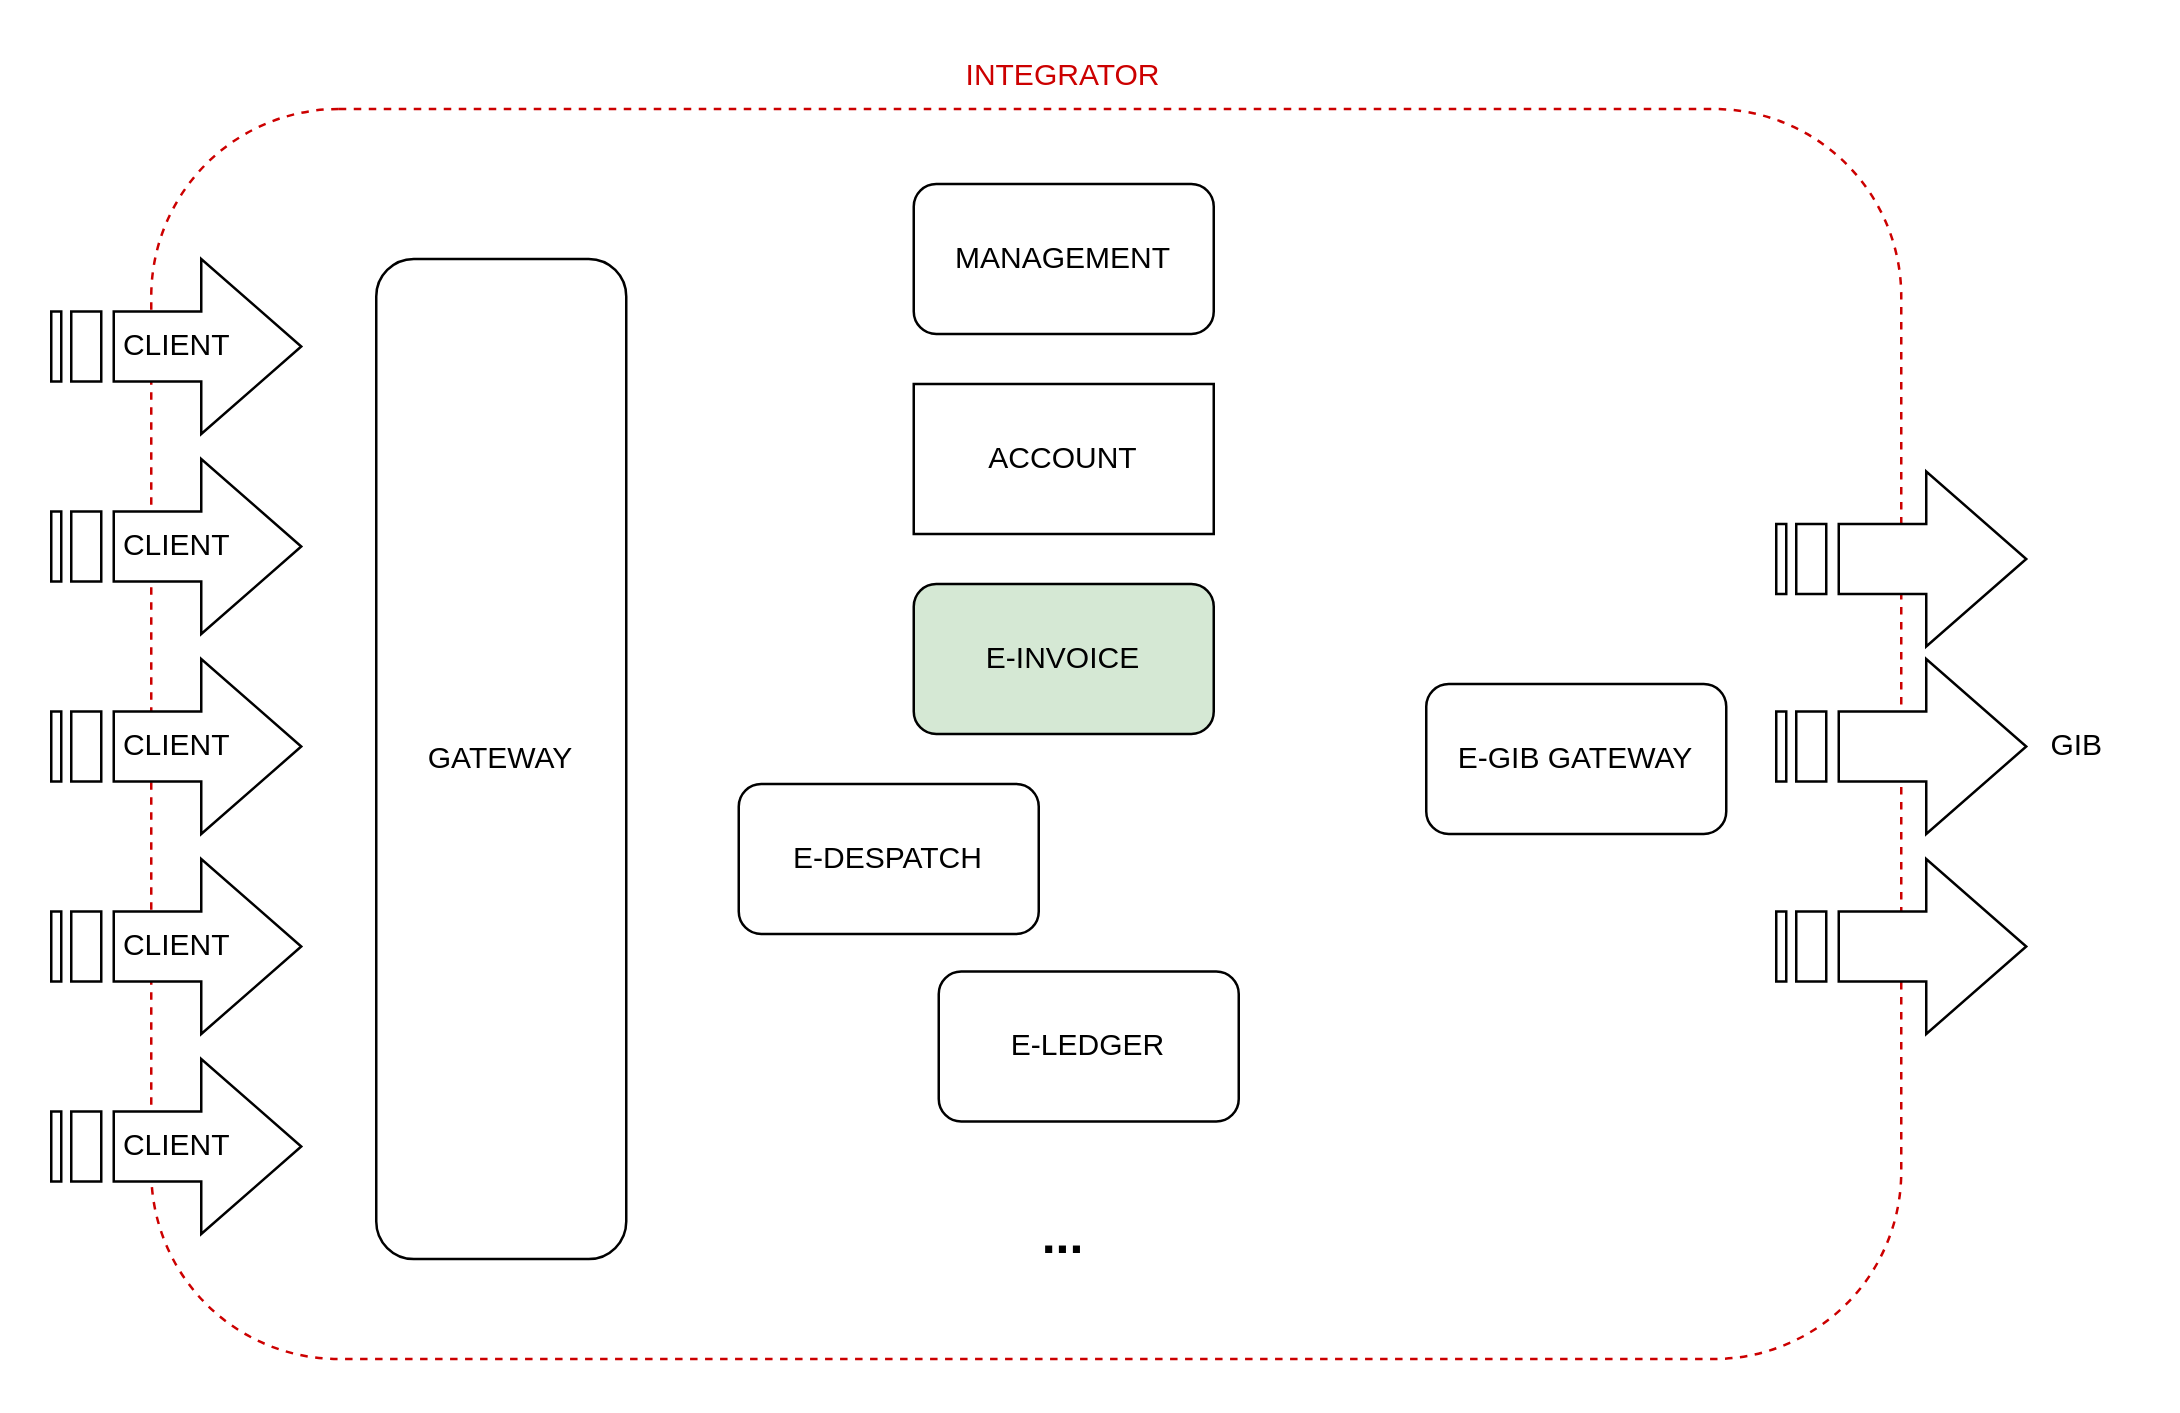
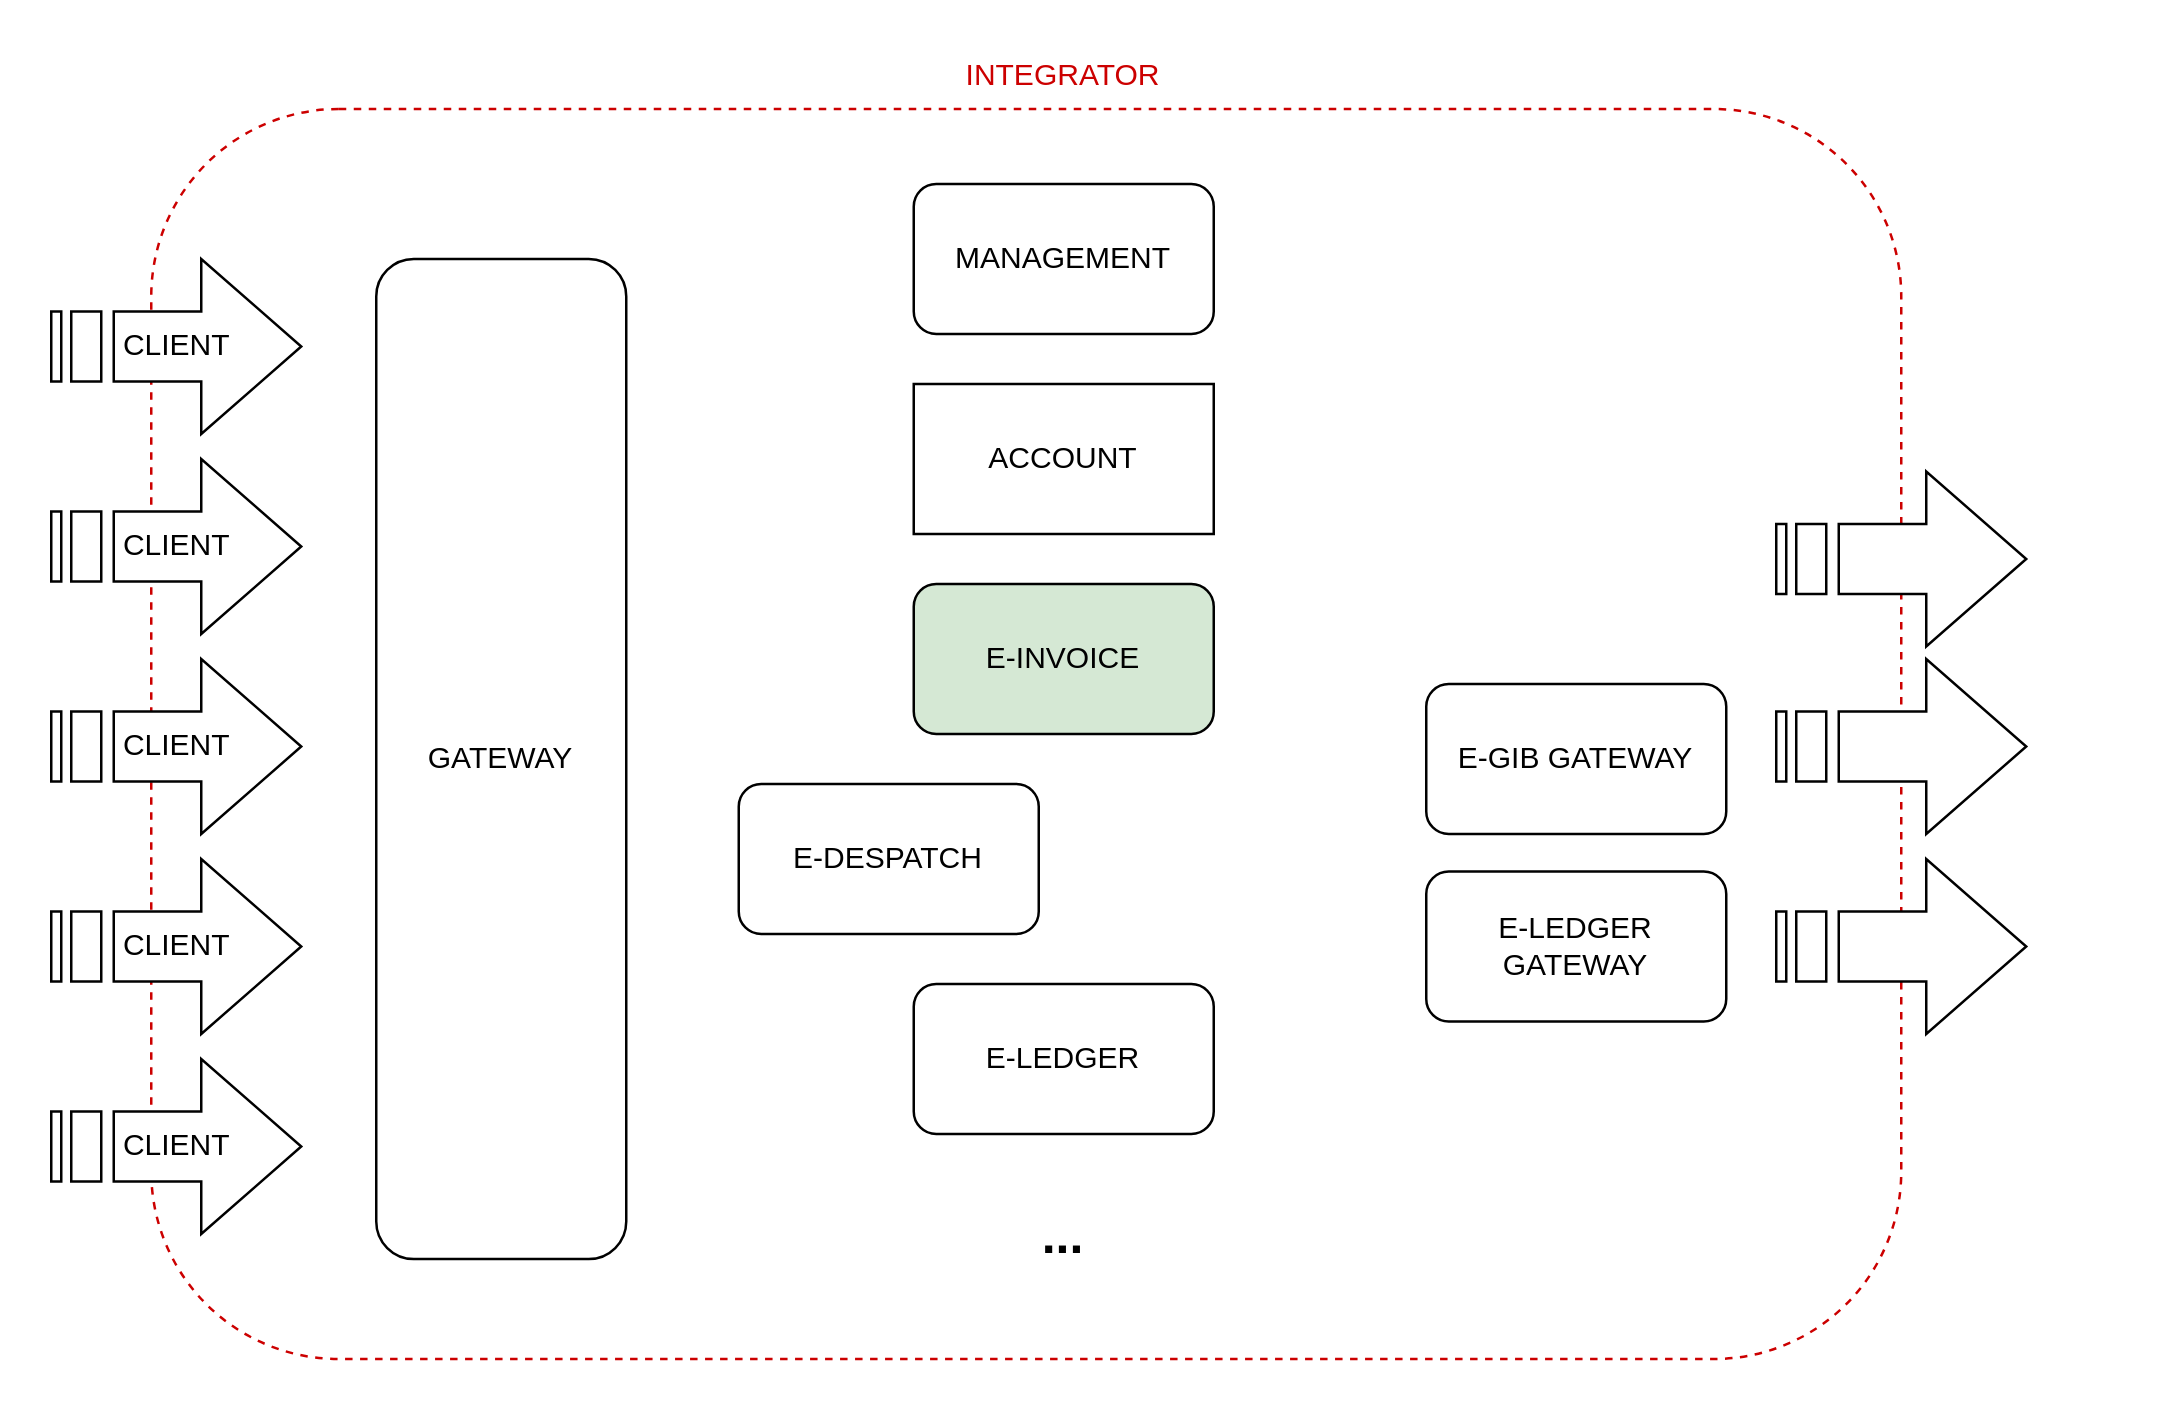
  <mxCell id="0" />
  <mxCell id="1" parent="0" />
  <mxCell id="2" value="" style="rounded=1;whiteSpace=wrap;html=1;fillColor=none;strokeColor=#CC0000;dashed=1;glass=0;" vertex="1" parent="1"><mxGeometry x="60" y="43" width="700" height="500" as="geometry" /></mxCell>
  <mxCell id="3" value="MANAGEMENT" style="rounded=1;whiteSpace=wrap;html=1;" vertex="1" parent="1"><mxGeometry x="365" y="73" width="120" height="60" as="geometry" /></mxCell>
  <mxCell id="4" value="INTEGRATOR" style="text;html=1;strokeColor=none;fillColor=none;align=center;verticalAlign=middle;whiteSpace=wrap;rounded=0;glass=0;dashed=1;fontColor=#CC0000;" vertex="1" parent="1"><mxGeometry x="405" y="20" width="40" height="20" as="geometry" /></mxCell>
  <mxCell id="5" value="E-INVOICE" style="rounded=1;whiteSpace=wrap;html=1;glass=0;fillColor=#d5e8d4;" vertex="1" parent="1"><mxGeometry x="365" y="233" width="120" height="60" as="geometry" /></mxCell>
  <mxCell id="6" value="E-DESPATCH" style="rounded=1;whiteSpace=wrap;html=1;glass=0;" vertex="1" parent="1"><mxGeometry x="295" y="313" width="120" height="60" as="geometry" /></mxCell>
- <mxCell id="7" value="E-LEDGER" style="rounded=1;whiteSpace=wrap;html=1;glass=0;" vertex="1" parent="1"><mxGeometry x="375" y="388" width="120" height="60" as="geometry" /></mxCell>
+ <mxCell id="7" value="E-LEDGER" style="rounded=1;whiteSpace=wrap;html=1;glass=0;" vertex="1" parent="1"><mxGeometry x="365" y="393" width="120" height="60" as="geometry" /></mxCell>
  <mxCell id="8" value="..." style="text;html=1;strokeColor=none;fillColor=none;align=center;verticalAlign=middle;whiteSpace=wrap;rounded=0;glass=0;fontColor=#000000;fontStyle=1;fontSize=20;" vertex="1" parent="1"><mxGeometry x="405" y="483" width="40" height="20" as="geometry" /></mxCell>
  <mxCell id="9" value="CLIENT" style="html=1;shadow=0;dashed=0;align=center;verticalAlign=middle;shape=mxgraph.arrows2.stripedArrow;dy=0.6;dx=40;notch=25;rounded=1;glass=0;fontColor=#000000;strokeColor=#000000;fillColor=#ffffff;" vertex="1" parent="1"><mxGeometry x="20" y="183" width="100" height="70" as="geometry" /></mxCell>
  <mxCell id="10" value="CLIENT" style="html=1;shadow=0;dashed=0;align=center;verticalAlign=middle;shape=mxgraph.arrows2.stripedArrow;dy=0.6;dx=40;notch=25;rounded=1;glass=0;fontColor=#000000;strokeColor=#000000;fillColor=#ffffff;" vertex="1" parent="1"><mxGeometry x="20" y="263" width="100" height="70" as="geometry" /></mxCell>
  <mxCell id="11" value="CLIENT" style="html=1;shadow=0;dashed=0;align=center;verticalAlign=middle;shape=mxgraph.arrows2.stripedArrow;dy=0.6;dx=40;notch=25;rounded=1;glass=0;fontColor=#000000;strokeColor=#000000;fillColor=#ffffff;" vertex="1" parent="1"><mxGeometry x="20" y="343" width="100" height="70" as="geometry" /></mxCell>
  <mxCell id="12" value="CLIENT" style="html=1;shadow=0;dashed=0;align=center;verticalAlign=middle;shape=mxgraph.arrows2.stripedArrow;dy=0.6;dx=40;notch=25;rounded=1;glass=0;fontColor=#000000;strokeColor=#000000;fillColor=#ffffff;" vertex="1" parent="1"><mxGeometry x="20" y="423" width="100" height="70" as="geometry" /></mxCell>
  <mxCell id="13" value="CLIENT" style="html=1;shadow=0;dashed=0;align=center;verticalAlign=middle;shape=mxgraph.arrows2.stripedArrow;dy=0.6;dx=40;notch=25;rounded=1;glass=0;fontColor=#000000;strokeColor=#000000;fillColor=#ffffff;" vertex="1" parent="1"><mxGeometry x="20" y="103" width="100" height="70" as="geometry" /></mxCell>
  <mxCell id="14" value="" style="html=1;shadow=0;dashed=0;align=center;verticalAlign=middle;shape=mxgraph.arrows2.stripedArrow;dy=0.6;dx=40;notch=25;rounded=1;glass=0;fontColor=#000000;strokeColor=#000000;fillColor=#ffffff;" vertex="1" parent="1"><mxGeometry x="710" y="263" width="100" height="70" as="geometry" /></mxCell>
- <mxCell id="15" value="GIB" style="text;html=1;align=center;verticalAlign=middle;resizable=0;points=[];autosize=1;strokeColor=none;fontColor=#000000;" vertex="1" parent="1"><mxGeometry x="810" y="288" width="40" height="20" as="geometry" /></mxCell>
  <mxCell id="16" value="ACCOUNT" style="whiteSpace=wrap;html=1;rounded=0;" vertex="1" parent="1"><mxGeometry x="365" y="153" width="120" height="60" as="geometry" /></mxCell>
  <mxCell id="17" value="GATEWAY" style="rounded=1;whiteSpace=wrap;html=1;glass=0;" vertex="1" parent="1"><mxGeometry x="150" y="103" width="100" height="400" as="geometry" /></mxCell>
  <mxCell id="18" value="E-GIB GATEWAY" style="rounded=1;whiteSpace=wrap;html=1;glass=0;" vertex="1" parent="1"><mxGeometry x="570" y="273" width="120" height="60" as="geometry" /></mxCell>
+ <mxCell id="19" value="E-LEDGER GATEWAY" style="rounded=1;whiteSpace=wrap;html=1;glass=0;" vertex="1" parent="1"><mxGeometry x="570" y="348" width="120" height="60" as="geometry" /></mxCell>
  <mxCell id="20" value="" style="html=1;shadow=0;dashed=0;align=center;verticalAlign=middle;shape=mxgraph.arrows2.stripedArrow;dy=0.6;dx=40;notch=25;rounded=1;glass=0;fontColor=#000000;strokeColor=#000000;fillColor=#ffffff;" vertex="1" parent="1"><mxGeometry x="710" y="188" width="100" height="70" as="geometry" /></mxCell>
  <mxCell id="21" value="" style="html=1;shadow=0;dashed=0;align=center;verticalAlign=middle;shape=mxgraph.arrows2.stripedArrow;dy=0.6;dx=40;notch=25;rounded=1;glass=0;fontColor=#000000;strokeColor=#000000;fillColor=#ffffff;" vertex="1" parent="1"><mxGeometry x="710" y="343" width="100" height="70" as="geometry" /></mxCell>
